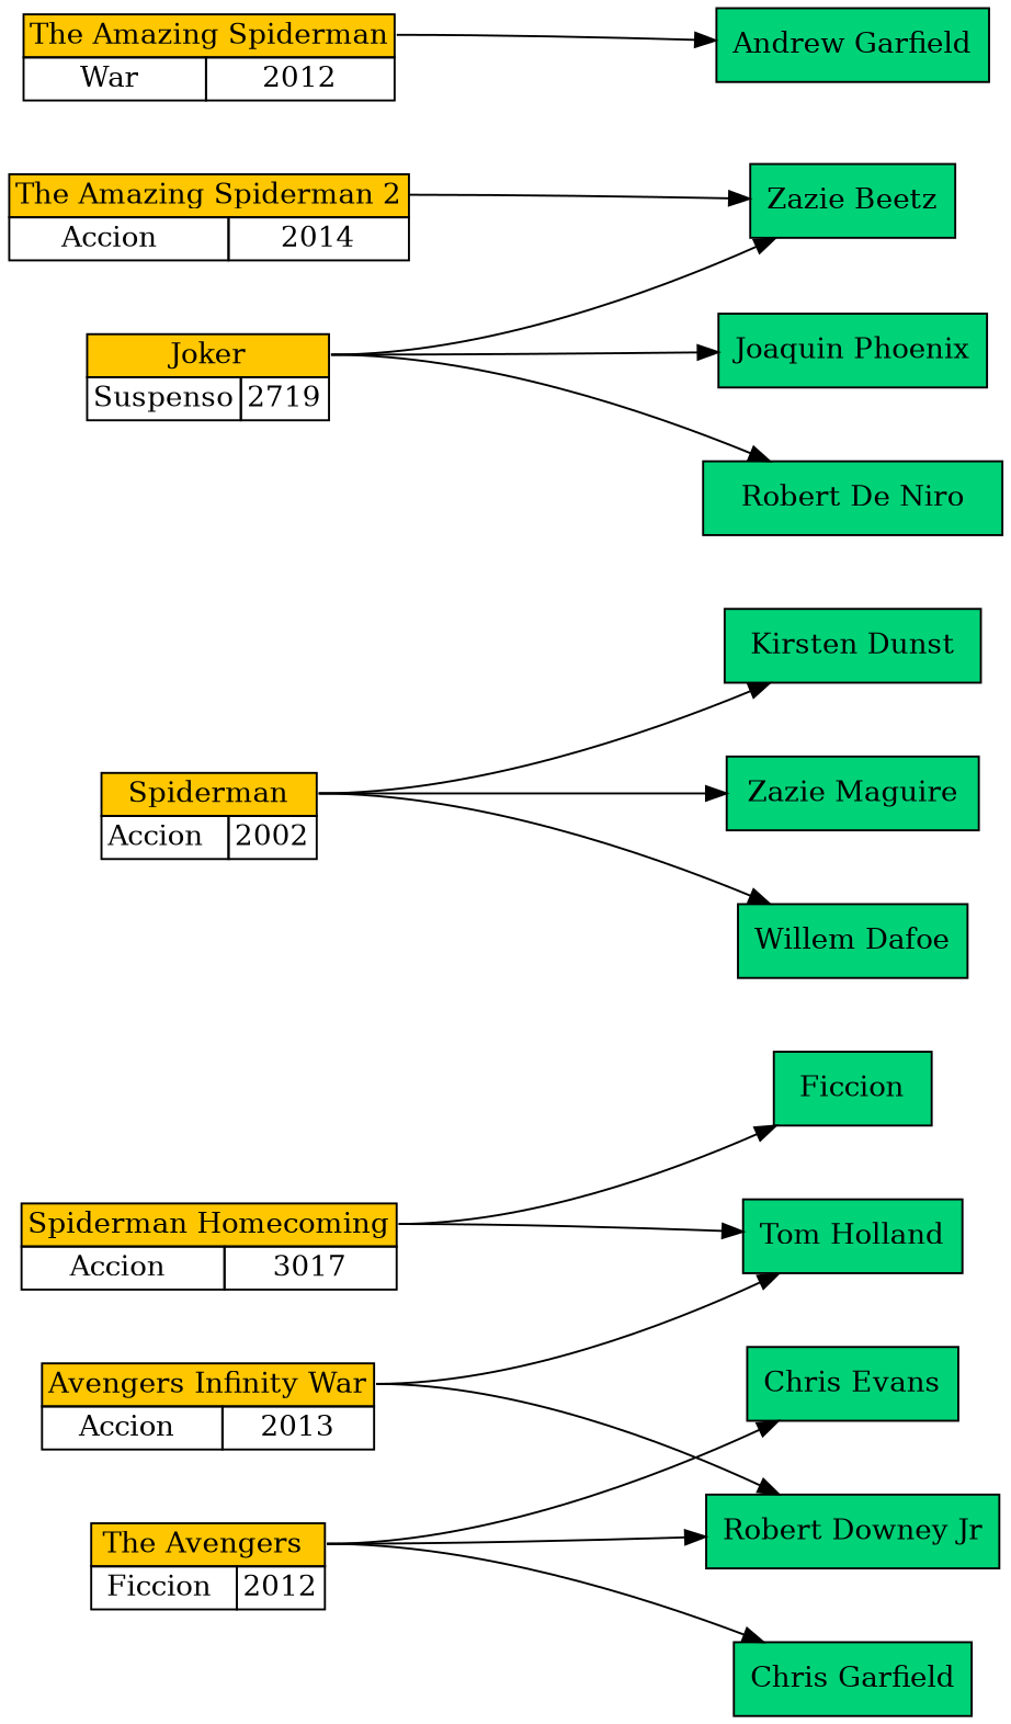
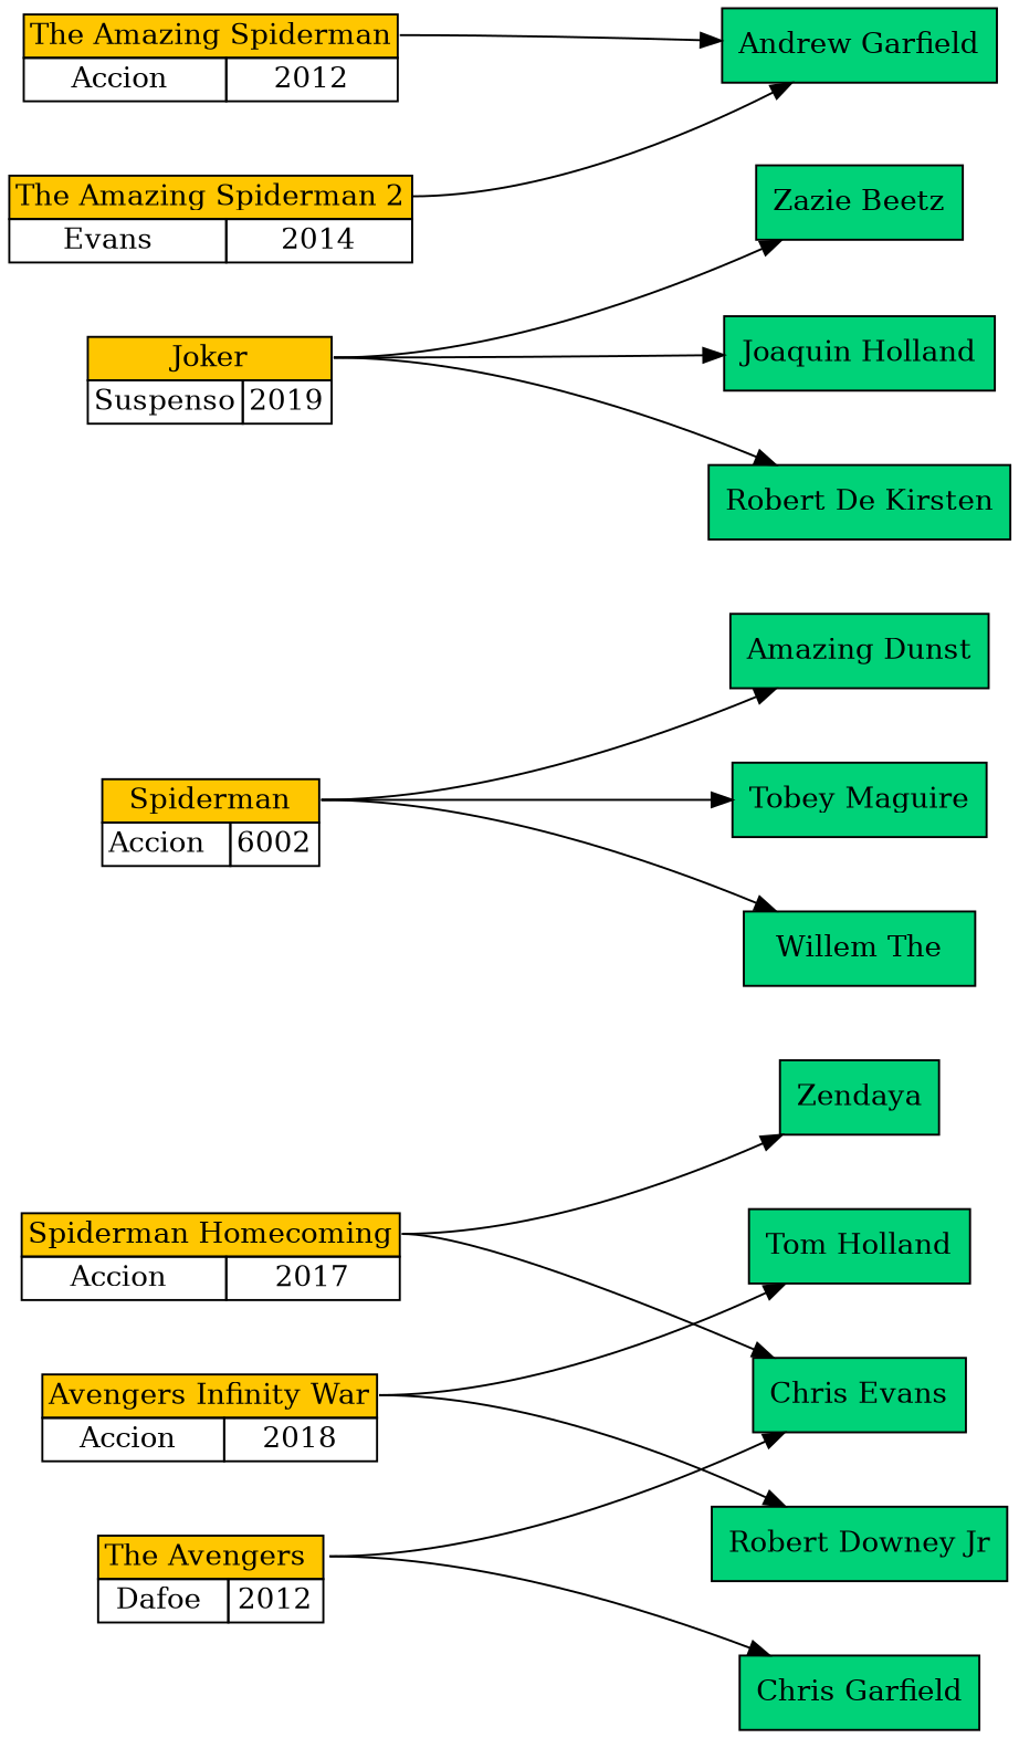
  digraph {
    nodesep=0.5
    rankdir=LR
    ranksep=2
    node [shape=box fillcolor="#00d278" style=filled]
    edge [tailport=p1]
-   n1 [label=<         <table border="0"  cellborder="1" cellspacing="0">         <tr><td  bgcolor= "#ffc700" port="p1" colspan="2">The Avengers </td></tr>         <tr><td> Ficcion  </td><td>2012</td></tr>         </table>> shape=plain fillcolor="" style=""]
+   n1 [label=<         <table border="0"  cellborder="1" cellspacing="0">         <tr><td  bgcolor= "#ffc700" port="p1" colspan="2">The Avengers </td></tr>         <tr><td> Dafoe  </td><td>2012</td></tr>         </table>> shape=plain fillcolor="" style=""]
    "Chris Evans"
    n3 [label="Chris Garfield"]
    "Robert Downey Jr"
-   n5 [label=<         <table border="0"  cellborder="1" cellspacing="0">         <tr><td  bgcolor= "#ffc700" port="p1" colspan="2">Spiderman</td></tr>         <tr><td>Accion  </td><td>2002</td></tr>         </table>> shape=plain fillcolor="" style=""]
-   "Kirsten Dunst"
-   "Tobey Maguire" [label="Zazie Maguire"]
-   "Willem Dafoe"
-   n9 [label=<         <table border="0"  cellborder="1" cellspacing="0">         <tr><td  bgcolor= "#ffc700" port="p1" colspan="2">The Amazing Spiderman</td></tr>         <tr><td>War </td><td>2012</td></tr>         </table>> shape=plain fillcolor="" style=""]
+   n5 [label=<         <table border="0"  cellborder="1" cellspacing="0">         <tr><td  bgcolor= "#ffc700" port="p1" colspan="2">Spiderman</td></tr>         <tr><td>Accion  </td><td>6002</td></tr>         </table>> shape=plain fillcolor="" style=""]
+   "Kirsten Dunst" [label="Amazing Dunst"]
+   "Tobey Maguire"
+   "Willem Dafoe" [label="Willem The"]
+   n9 [label=<         <table border="0"  cellborder="1" cellspacing="0">         <tr><td  bgcolor= "#ffc700" port="p1" colspan="2">The Amazing Spiderman</td></tr>         <tr><td>Accion </td><td>2012</td></tr>         </table>> shape=plain fillcolor="" style=""]
    "Andrew Garfield"
-   n11 [label=<         <table border="0"  cellborder="1" cellspacing="0">         <tr><td  bgcolor= "#ffc700" port="p1" colspan="2">The Amazing Spiderman 2</td></tr>         <tr><td>Accion  </td><td>2014</td></tr>         </table>> shape=plain fillcolor="" style=""]
-   n12 [label=<         <table border="0"  cellborder="1" cellspacing="0">         <tr><td  bgcolor= "#ffc700" port="p1" colspan="2">Spiderman Homecoming</td></tr>         <tr><td>Accion </td><td>3017</td></tr>         </table>> shape=plain fillcolor="" style=""]
+   n11 [label=<         <table border="0"  cellborder="1" cellspacing="0">         <tr><td  bgcolor= "#ffc700" port="p1" colspan="2">The Amazing Spiderman 2</td></tr>         <tr><td>Evans  </td><td>2014</td></tr>         </table>> shape=plain fillcolor="" style=""]
+   n12 [label=<         <table border="0"  cellborder="1" cellspacing="0">         <tr><td  bgcolor= "#ffc700" port="p1" colspan="2">Spiderman Homecoming</td></tr>         <tr><td>Accion </td><td>2017</td></tr>         </table>> shape=plain fillcolor="" style=""]
    "Tom Holland"
-   Zendaya [label=Ficcion]
-   n15 [label=<         <table border="0"  cellborder="1" cellspacing="0">         <tr><td  bgcolor= "#ffc700" port="p1" colspan="2">Avengers Infinity War</td></tr>         <tr><td>Accion </td><td>2013</td></tr>         </table>> shape=plain fillcolor="" style=""]
-   n16 [label=<         <table border="0"  cellborder="1" cellspacing="0">         <tr><td  bgcolor= "#ffc700" port="p1" colspan="2">Joker</td></tr>         <tr><td>Suspenso</td><td>2719</td></tr>         </table>> shape=plain fillcolor="" style=""]
-   "Joaquin Phoenix"
-   "Robert De Niro"
+   Zendaya
+   n15 [label=<         <table border="0"  cellborder="1" cellspacing="0">         <tr><td  bgcolor= "#ffc700" port="p1" colspan="2">Avengers Infinity War</td></tr>         <tr><td>Accion </td><td>2018</td></tr>         </table>> shape=plain fillcolor="" style=""]
+   n16 [label=<         <table border="0"  cellborder="1" cellspacing="0">         <tr><td  bgcolor= "#ffc700" port="p1" colspan="2">Joker</td></tr>         <tr><td>Suspenso</td><td>2019</td></tr>         </table>> shape=plain fillcolor="" style=""]
+   "Joaquin Phoenix" [label="Joaquin Holland"]
+   "Robert De Niro" [label="Robert De Kirsten"]
    "Zazie Beetz"
    n1 -> "Chris Evans"
    n1 -> n3
-   n1 -> "Robert Downey Jr"
    n5 -> "Kirsten Dunst"
    n5 -> "Tobey Maguire"
    n5 -> "Willem Dafoe"
    n9 -> "Andrew Garfield"
-   n11 -> "Zazie Beetz"
-   n12 -> "Tom Holland"
+   n11 -> "Andrew Garfield"
+   n12 -> "Chris Evans"
    n12 -> Zendaya
    n15 -> "Robert Downey Jr"
    n15 -> "Tom Holland"
    n16 -> "Joaquin Phoenix"
    n16 -> "Robert De Niro"
    n16 -> "Zazie Beetz"
  }
